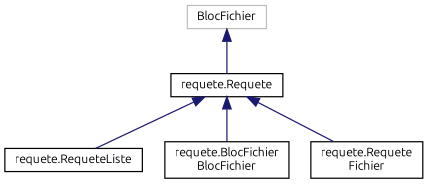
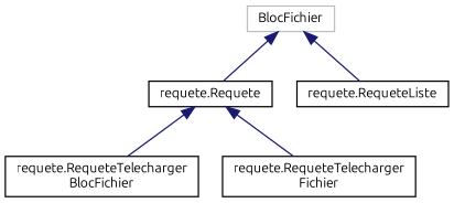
  digraph {
    fontname=Ubuntu
    rankdir=TB
    node [color=black fillcolor=white fontname=Ubuntu fontsize=10 shape=record style=filled]
    edge [color=midnightblue dir=back fontname=Ubuntu fontsize=10 labelfontname=Helvetica labelfontsize=10 style=solid]
    n1 [color=grey75 height=0.2 label=BlocFichier width=0.4]
    n2 [height=0.2 label="requete.Requete" width=0.4]
    n3 [height=0.2 label="requete.RequeteListe" width=0.4]
-   n4 [height=0.2 label="requete.BlocFichier\lBlocFichier" width=0.4]
-   n5 [height=0.2 label="requete.Requete\lFichier" width=0.4]
+   n4 [height=0.2 label="requete.RequeteTelecharger\lBlocFichier" width=0.4]
+   n5 [height=0.2 label="requete.RequeteTelecharger\lFichier" width=0.4]
    n1 -> n2
-   n2 -> n3
+   n1 -> n3
    n2 -> n4
    n2 -> n5
  }
